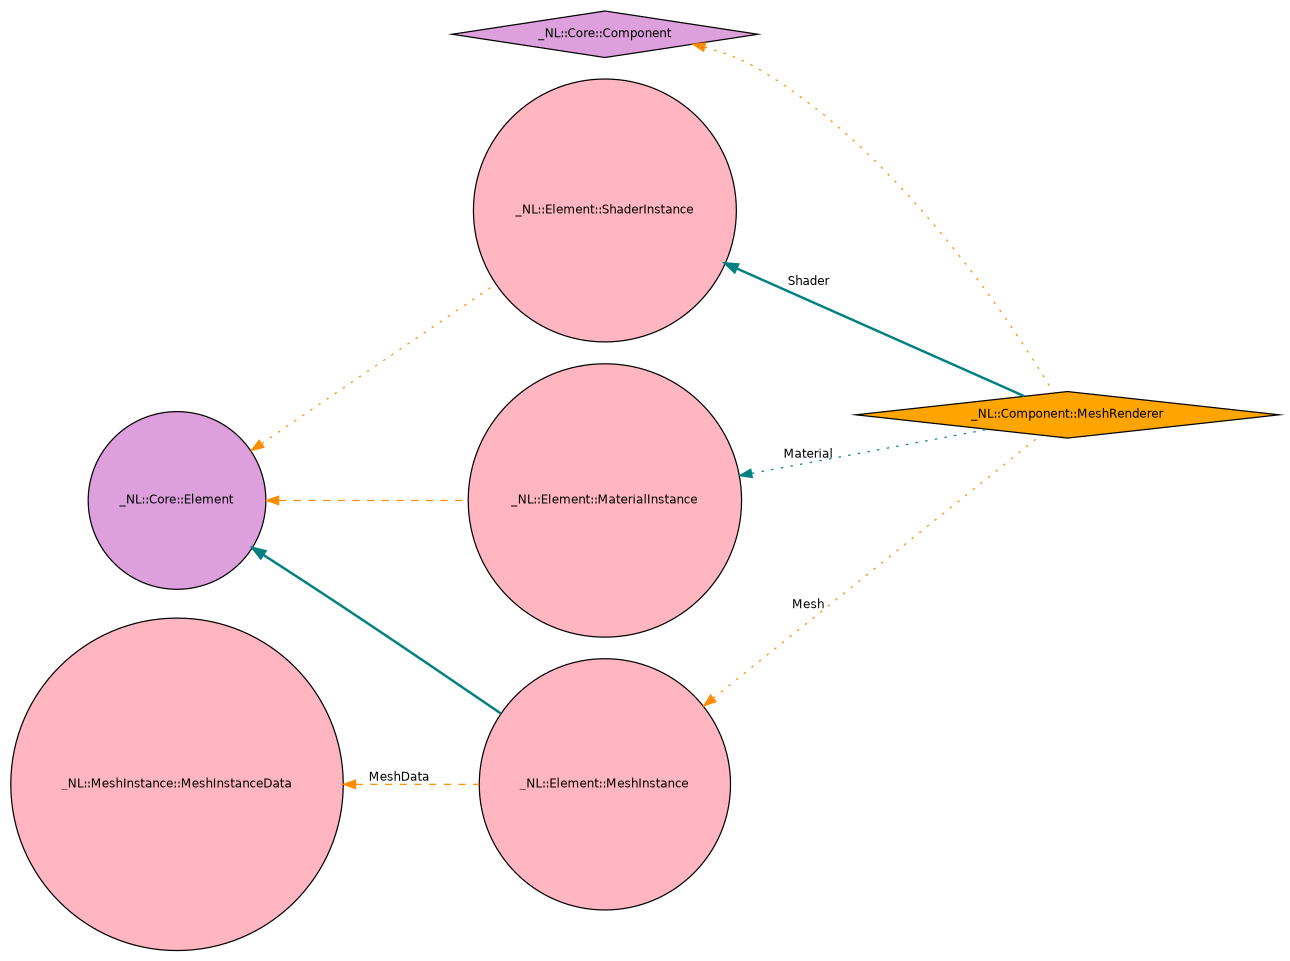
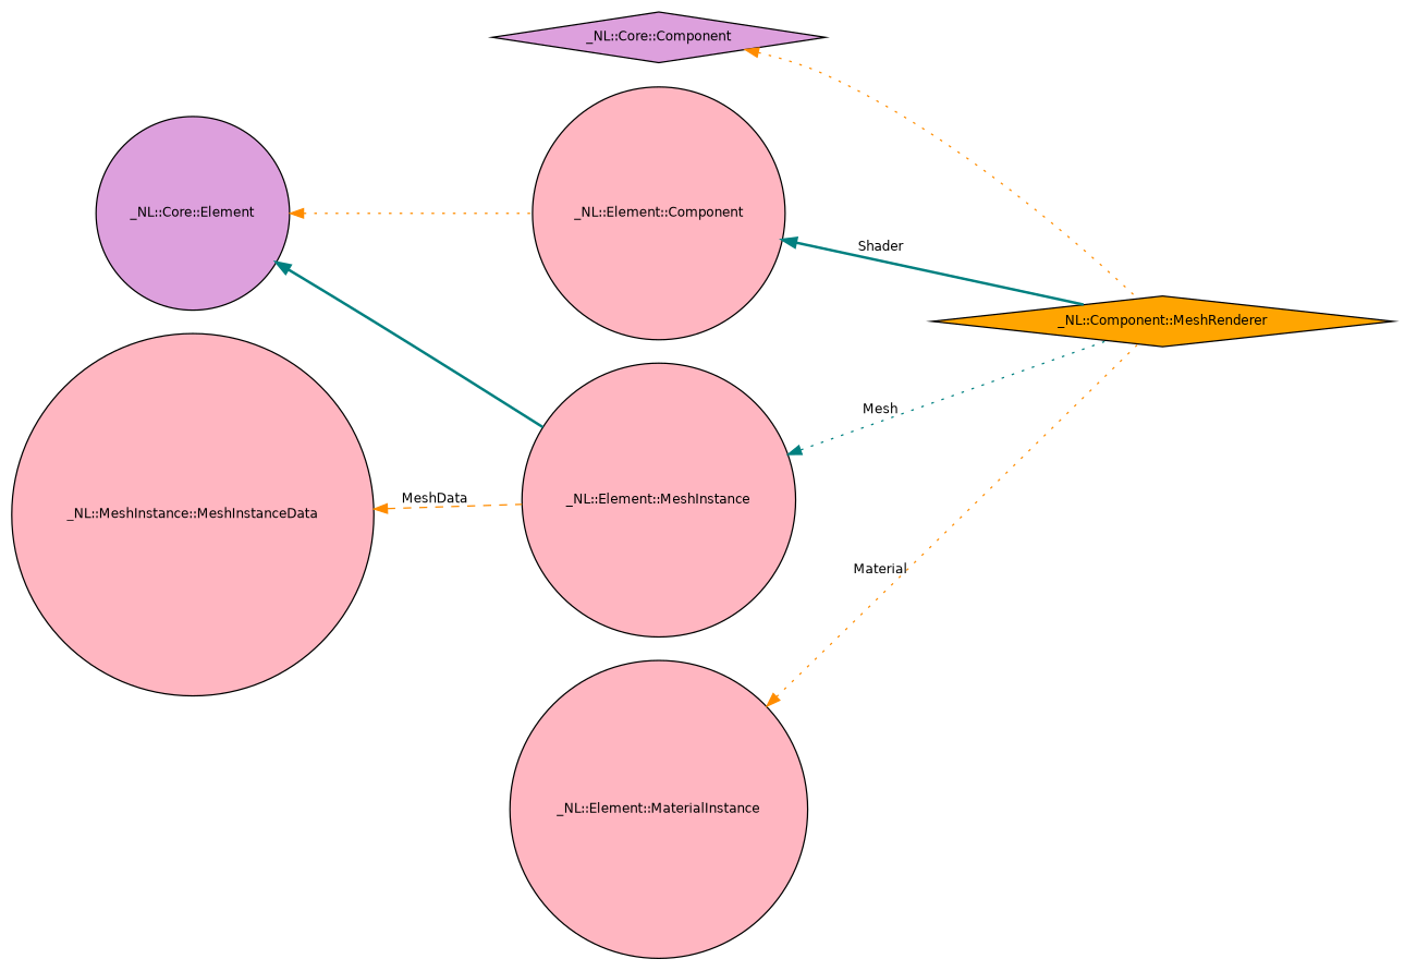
  digraph {
    rankdir=LR
    node [color=black fillcolor=lightpink fontname=Helvetica fontsize=10 shape=circle style=filled]
    edge [color=darkorange dir=back fontname=Helvetica fontsize=10 labelfontname=Helvetica labelfontsize=10 style=dotted]
    n1 [fillcolor=orange fontcolor=black height=0.2 label="_NL::Component::MeshRenderer" shape=diamond width=0.4]
    n2 [fillcolor=plum height=0.2 label="_NL::Core::Component" shape=diamond width=0.4]
    n3 [height=0.2 label="_NL::Element::MeshInstance" width=0.4]
    n4 [fillcolor=plum height=0.2 label="_NL::Core::Element" width=0.4]
    n5 [height=0.2 label="_NL::Element::MaterialInstance" width=0.4]
-   n6 [height=0.2 label="_NL::Element::ShaderInstance" width=0.4]
+   n6 [height=0.2 label="_NL::Element::Component" width=0.4]
    n7 [height=0.2 label="_NL::MeshInstance::MeshInstanceData" width=0.4]
    n2 -> n1
-   n3 -> n1 [label=" Mesh"]
+   n3 -> n1 [color=teal label=" Mesh"]
    n4 -> n3 [color=teal style=bold]
-   n4 -> n5 [style=dashed]
    n4 -> n6
-   n5 -> n1 [color=teal label=" Material"]
+   n5 -> n1 [label=" Material"]
    n6 -> n1 [color=teal label=" Shader" style=bold]
    n7 -> n3 [label=" MeshData" style=dashed]
  }
